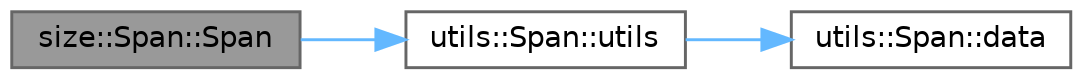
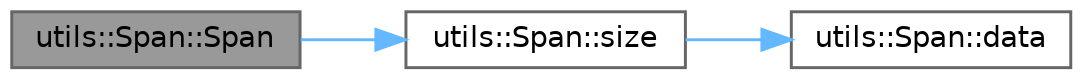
  digraph {
    rankdir=LR
    node [color=grey40 fillcolor=white fontname=Helvetica fontsize=10 shape=box style=filled]
    edge [color=steelblue1 fontname=Helvetica fontsize=10 labelfontname=Helvetica labelfontsize=10 style=solid]
-   n1 [color=gray40 fillcolor=grey60 fontcolor=black height=0.2 label="size::Span::Span" width=0.4]
-   n2 [height=0.2 label="utils::Span::utils" width=0.4]
+   n1 [color=gray40 fillcolor=grey60 fontcolor=black height=0.2 label="utils::Span::Span" width=0.4]
+   n2 [height=0.2 label="utils::Span::size" width=0.4]
    n3 [height=0.2 label="utils::Span::data" width=0.4]
    n1 -> n2
    n2 -> n3
  }
